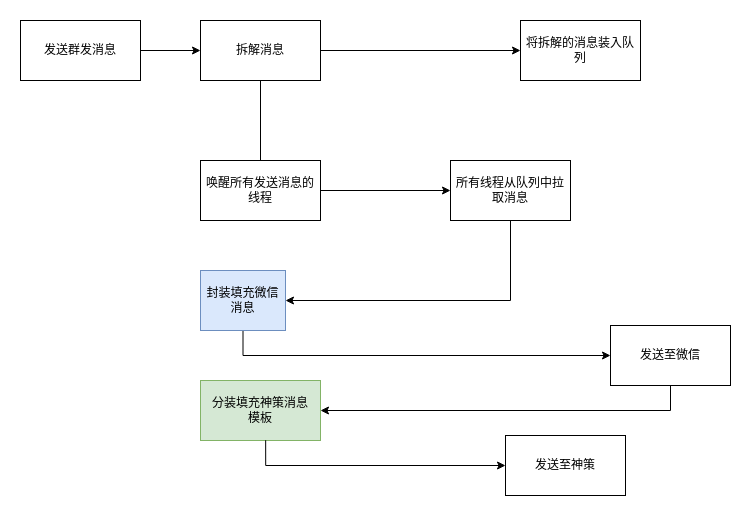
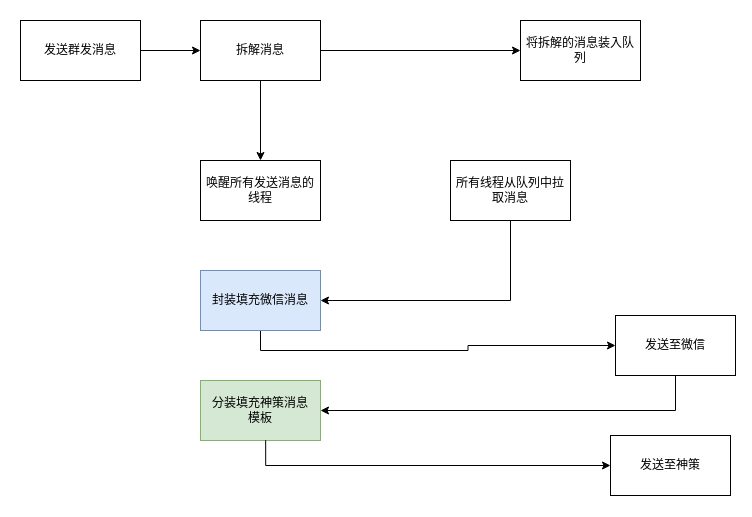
  <mxCell id="0" />
  <mxCell id="1" parent="0" />
  <mxCell id="2" style="edgeStyle=orthogonalEdgeStyle;rounded=0;orthogonalLoop=1;jettySize=auto;html=1;exitX=1;exitY=0.5;exitDx=0;exitDy=0;entryX=0;entryY=0.5;entryDx=0;entryDy=0;" edge="1" parent="1" source="3" target="5"><mxGeometry relative="1" as="geometry" /></mxCell>
  <mxCell id="3" value="发送群发消息" style="rounded=0;whiteSpace=wrap;html=1;" vertex="1" parent="1"><mxGeometry x="20" y="20" width="120" height="60" as="geometry" /></mxCell>
- <mxCell id="4" style="edgeStyle=orthogonalEdgeStyle;rounded=0;orthogonalLoop=1;jettySize=auto;html=1;exitX=0.5;exitY=1;exitDx=0;exitDy=0;entryX=0.5;entryY=0;entryDx=0;entryDy=0;endArrow=none;" edge="1" parent="1" source="5" target="9"><mxGeometry relative="1" as="geometry" /></mxCell>
+ <mxCell id="4" style="edgeStyle=orthogonalEdgeStyle;rounded=0;orthogonalLoop=1;jettySize=auto;html=1;exitX=0.5;exitY=1;exitDx=0;exitDy=0;entryX=0.5;entryY=0;entryDx=0;entryDy=0;" edge="1" parent="1" source="5" target="9"><mxGeometry relative="1" as="geometry" /></mxCell>
  <mxCell id="5" value="拆解消息" style="rounded=0;whiteSpace=wrap;html=1;" vertex="1" parent="1"><mxGeometry x="200" y="20" width="120" height="60" as="geometry" /></mxCell>
  <mxCell id="6" style="edgeStyle=orthogonalEdgeStyle;rounded=0;orthogonalLoop=1;jettySize=auto;html=1;exitX=1;exitY=0.5;exitDx=0;exitDy=0;entryX=0;entryY=0.5;entryDx=0;entryDy=0;" edge="1" parent="1" source="5" target="7"><mxGeometry relative="1" as="geometry" /></mxCell>
  <mxCell id="7" value="将拆解的消息装入队列" style="rounded=0;whiteSpace=wrap;html=1;" vertex="1" parent="1"><mxGeometry x="520" y="20" width="120" height="60" as="geometry" /></mxCell>
- <mxCell id="8" style="edgeStyle=orthogonalEdgeStyle;rounded=0;orthogonalLoop=1;jettySize=auto;html=1;exitX=1;exitY=0.5;exitDx=0;exitDy=0;entryX=0;entryY=0.5;entryDx=0;entryDy=0;" edge="1" parent="1" source="9" target="11"><mxGeometry relative="1" as="geometry" /></mxCell>
  <mxCell id="9" value="唤醒所有发送消息的线程" style="rounded=0;whiteSpace=wrap;html=1;" vertex="1" parent="1"><mxGeometry x="200" y="160" width="120" height="60" as="geometry" /></mxCell>
  <mxCell id="10" style="edgeStyle=orthogonalEdgeStyle;rounded=0;orthogonalLoop=1;jettySize=auto;html=1;exitX=0.5;exitY=1;exitDx=0;exitDy=0;entryX=1;entryY=0.5;entryDx=0;entryDy=0;" edge="1" parent="1" source="11" target="13"><mxGeometry relative="1" as="geometry" /></mxCell>
  <mxCell id="11" value="所有线程从队列中拉取消息" style="rounded=0;whiteSpace=wrap;html=1;" vertex="1" parent="1"><mxGeometry x="450" y="160" width="120" height="60" as="geometry" /></mxCell>
  <mxCell id="12" style="edgeStyle=orthogonalEdgeStyle;rounded=0;orthogonalLoop=1;jettySize=auto;html=1;exitX=0.5;exitY=1;exitDx=0;exitDy=0;entryX=0;entryY=0.5;entryDx=0;entryDy=0;" edge="1" parent="1" source="13" target="15"><mxGeometry relative="1" as="geometry" /></mxCell>
- <mxCell id="13" value="封装填充微信消息" style="rounded=0;whiteSpace=wrap;html=1;fillColor=#dae8fc;strokeColor=#6c8ebf;" vertex="1" parent="1"><mxGeometry x="200" y="270" width="85" height="60" as="geometry" /></mxCell>
+ <mxCell id="13" value="封装填充微信消息" style="rounded=0;whiteSpace=wrap;html=1;fillColor=#dae8fc;strokeColor=#6c8ebf;" vertex="1" parent="1"><mxGeometry x="200" y="270" width="120" height="60" as="geometry" /></mxCell>
  <mxCell id="14" style="edgeStyle=orthogonalEdgeStyle;rounded=0;orthogonalLoop=1;jettySize=auto;html=1;exitX=0.5;exitY=1;exitDx=0;exitDy=0;entryX=1;entryY=0.5;entryDx=0;entryDy=0;" edge="1" parent="1" source="15" target="16"><mxGeometry relative="1" as="geometry" /></mxCell>
- <mxCell id="15" value="&lt;span style=&quot;white-space: normal&quot;&gt;发送至微信&lt;/span&gt;" style="rounded=0;whiteSpace=wrap;html=1;" vertex="1" parent="1"><mxGeometry x="610" y="325" width="120" height="60" as="geometry" /></mxCell>
+ <mxCell id="15" value="&lt;span style=&quot;white-space: normal&quot;&gt;发送至微信&lt;/span&gt;" style="rounded=0;whiteSpace=wrap;html=1;" vertex="1" parent="1"><mxGeometry x="615" y="315" width="120" height="60" as="geometry" /></mxCell>
  <mxCell id="16" value="分装填充神策消息&lt;br&gt;模板" style="rounded=0;whiteSpace=wrap;html=1;fillColor=#d5e8d4;strokeColor=#82b366;" vertex="1" parent="1"><mxGeometry x="200" y="380" width="120" height="60" as="geometry" /></mxCell>
  <mxCell id="17" style="edgeStyle=orthogonalEdgeStyle;rounded=0;orthogonalLoop=1;jettySize=auto;html=1;exitX=0.543;exitY=0.995;exitDx=0;exitDy=0;entryX=0;entryY=0.5;entryDx=0;entryDy=0;exitPerimeter=0;" edge="1" parent="1" source="16" target="18"><mxGeometry relative="1" as="geometry"><mxPoint x="260.034" y="819.724" as="sourcePoint" /></mxGeometry></mxCell>
- <mxCell id="18" value="发送至神策" style="rounded=0;whiteSpace=wrap;html=1;" vertex="1" parent="1"><mxGeometry x="505" y="435" width="120" height="60" as="geometry" /></mxCell>
+ <mxCell id="18" value="发送至神策" style="rounded=0;whiteSpace=wrap;html=1;" vertex="1" parent="1"><mxGeometry x="610" y="435" width="120" height="60" as="geometry" /></mxCell>
